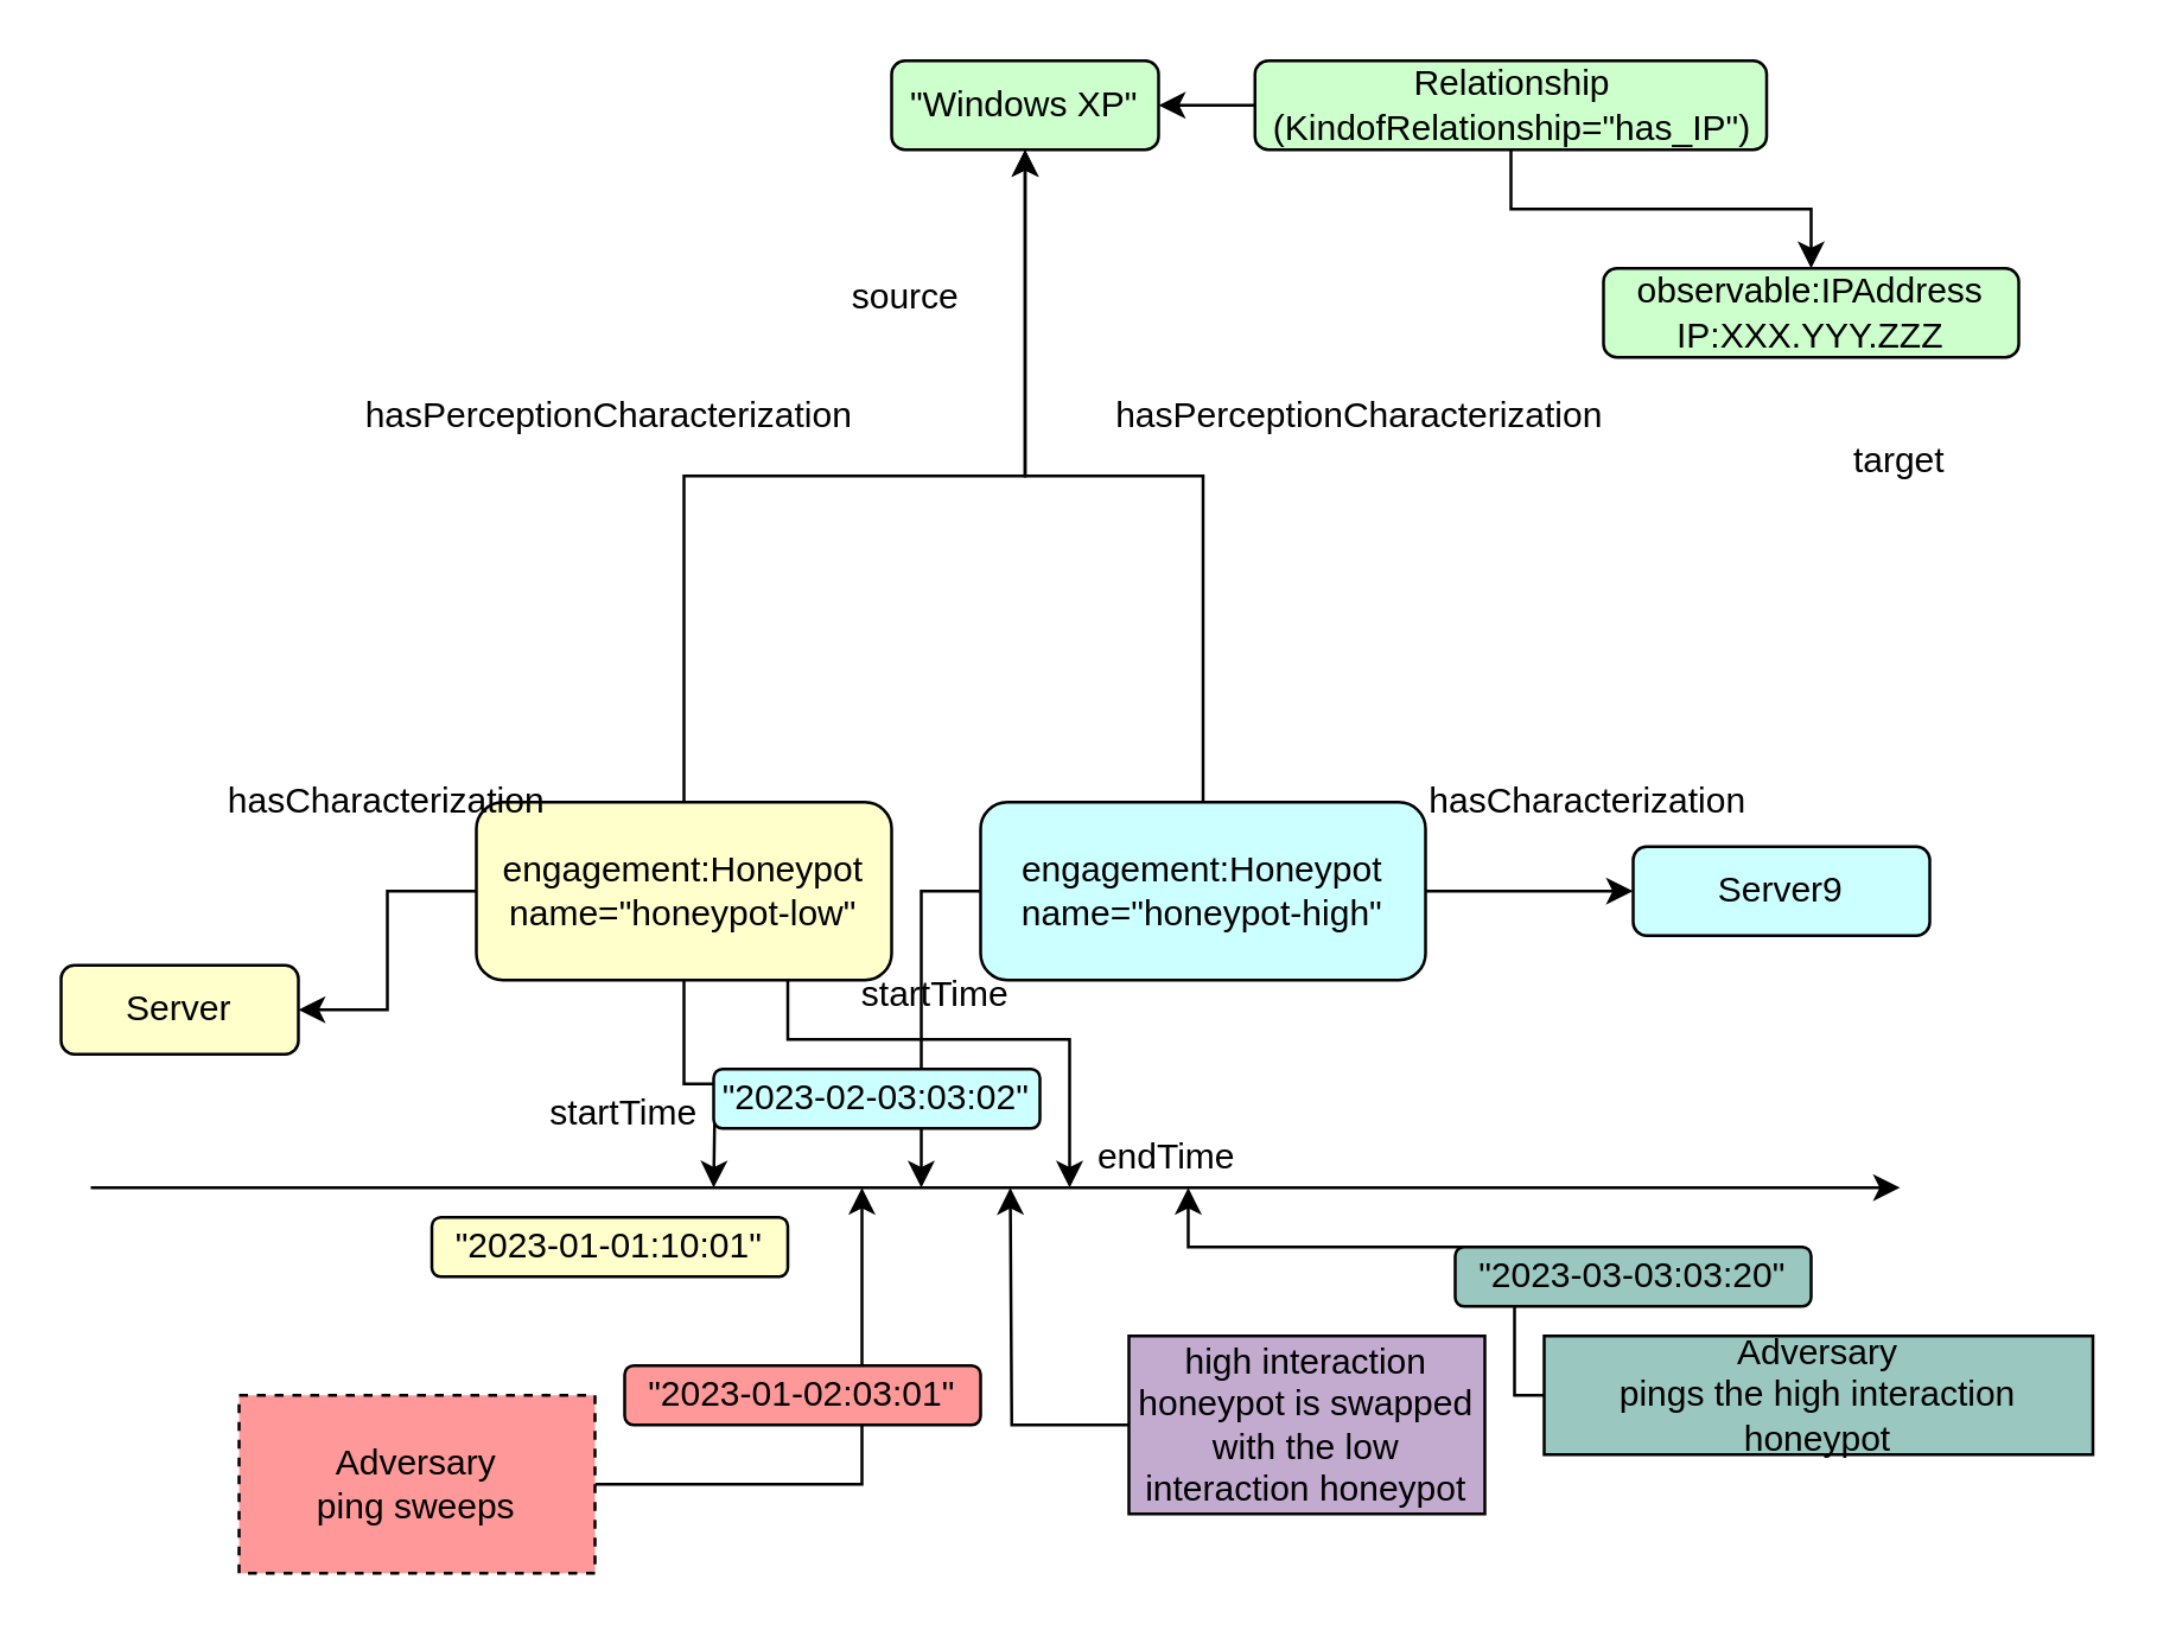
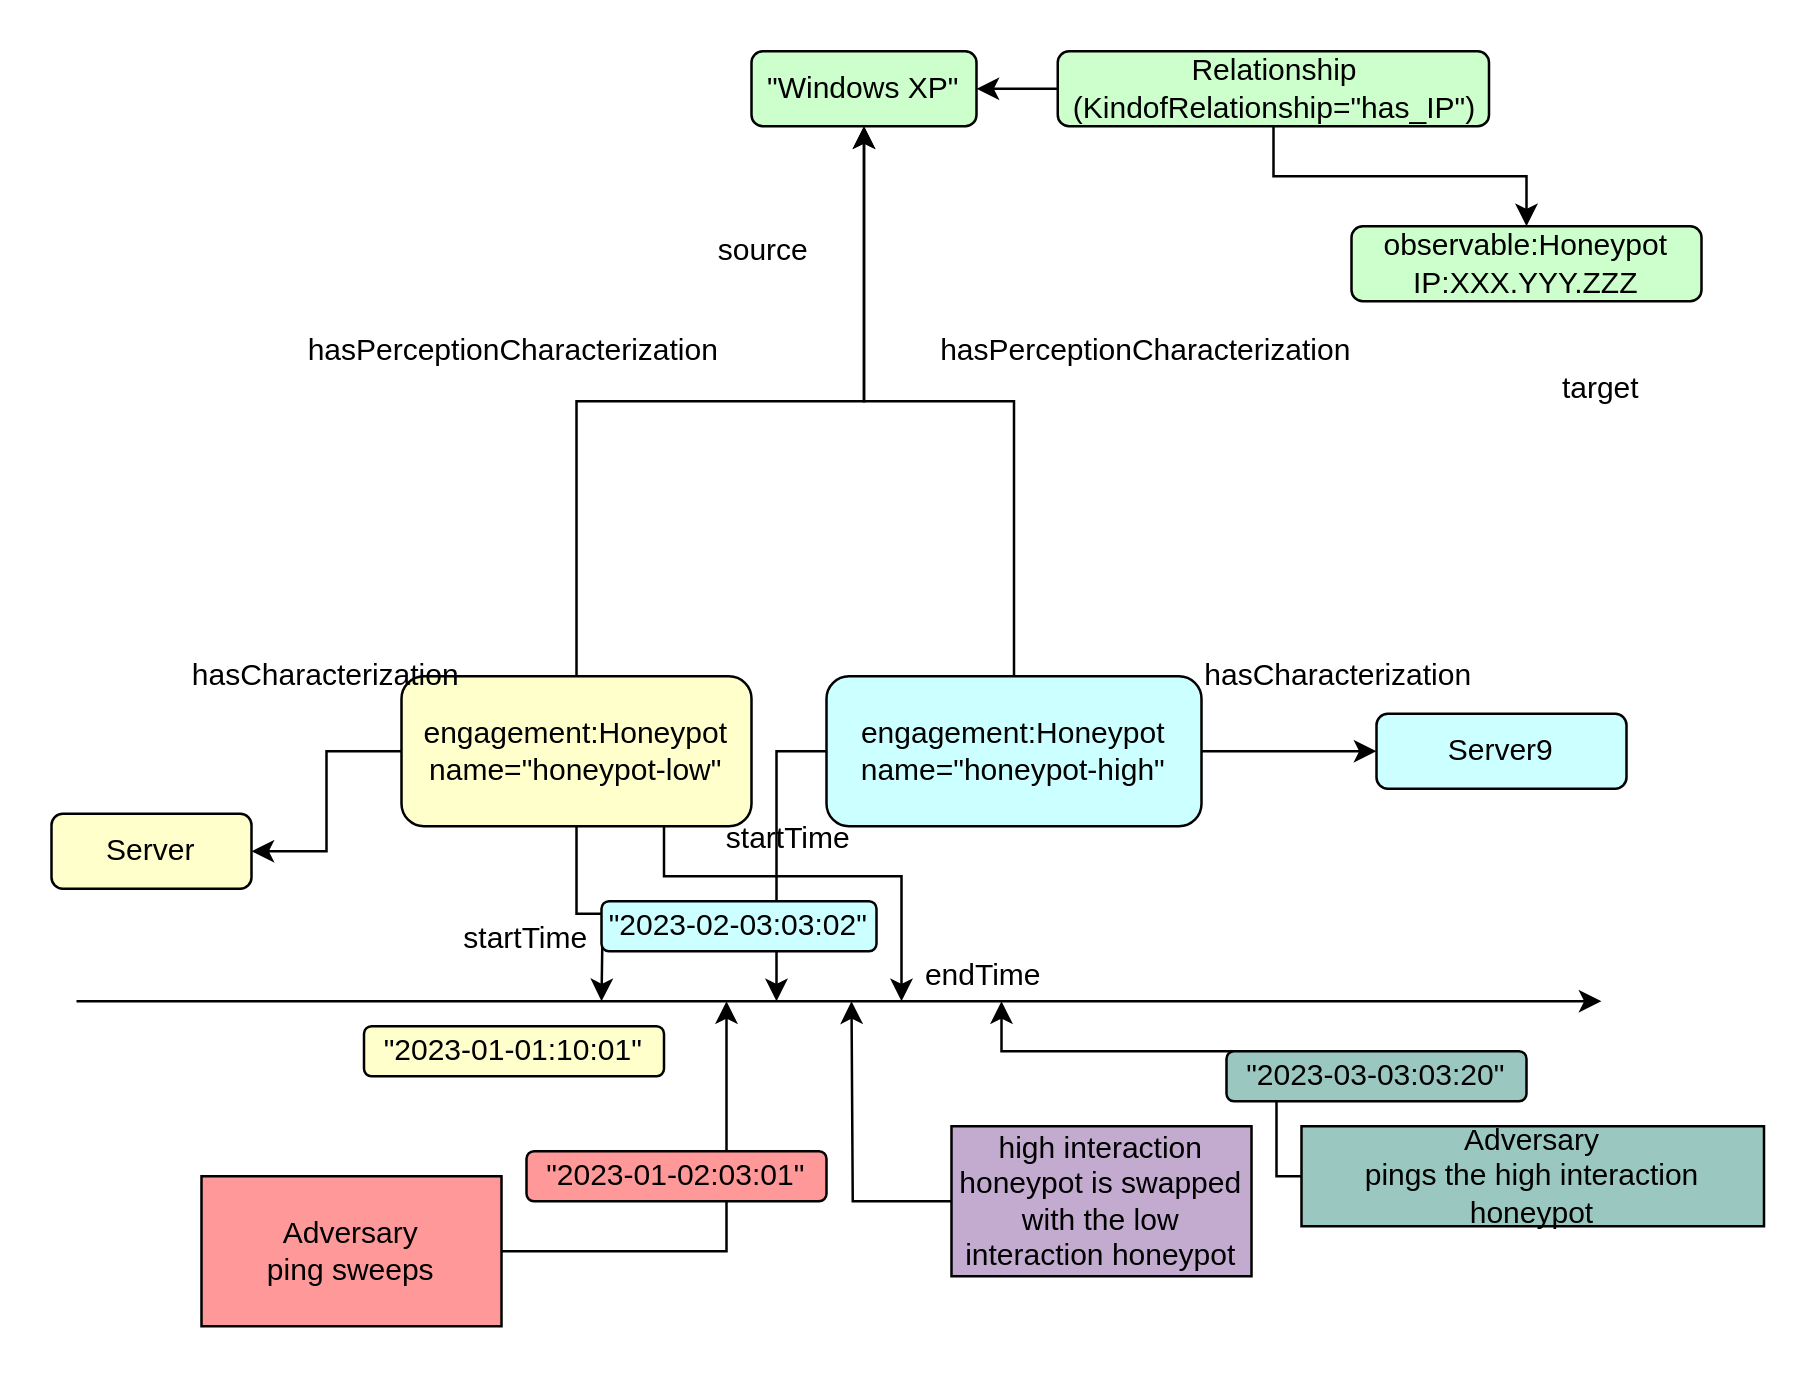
  <mxCell id="0" />
  <mxCell id="1" parent="0" />
  <mxCell id="2" style="edgeStyle=orthogonalEdgeStyle;rounded=0;orthogonalLoop=1;jettySize=auto;html=1;" parent="1" source="5" edge="1"><mxGeometry relative="1" as="geometry"><mxPoint x="240" y="400" as="targetPoint" /></mxGeometry></mxCell>
  <mxCell id="3" style="edgeStyle=orthogonalEdgeStyle;rounded=0;orthogonalLoop=1;jettySize=auto;html=1;entryX=0.5;entryY=1;entryDx=0;entryDy=0;" edge="1" parent="1" source="5" target="6"><mxGeometry relative="1" as="geometry" /></mxCell>
  <mxCell id="4" style="edgeStyle=orthogonalEdgeStyle;rounded=0;orthogonalLoop=1;jettySize=auto;html=1;entryX=1;entryY=0.5;entryDx=0;entryDy=0;" edge="1" parent="1" source="5" target="33"><mxGeometry relative="1" as="geometry" /></mxCell>
  <mxCell id="5" value="&lt;div&gt;engagement:Honeypot&lt;/div&gt;&lt;div&gt;name=&quot;honeypot-low&quot;&lt;br&gt;&lt;/div&gt;" style="rounded=1;whiteSpace=wrap;html=1;fillColor=#FFFFCC;" parent="1" vertex="1"><mxGeometry x="160" y="270" width="140" height="60" as="geometry" /></mxCell>
  <mxCell id="6" value="&quot;Windows XP&quot;" style="rounded=1;whiteSpace=wrap;html=1;fillColor=#CCFFCC;" parent="1" vertex="1"><mxGeometry x="300" y="20" width="90" height="30" as="geometry" /></mxCell>
  <mxCell id="7" value="hasPerceptionCharacterization" style="text;html=1;strokeColor=none;fillColor=none;align=center;verticalAlign=middle;whiteSpace=wrap;rounded=0;" parent="1" vertex="1"><mxGeometry x="110" y="130" width="190" height="20" as="geometry" /></mxCell>
  <mxCell id="8" style="edgeStyle=orthogonalEdgeStyle;rounded=0;orthogonalLoop=1;jettySize=auto;html=1;" parent="1" source="10" edge="1"><mxGeometry relative="1" as="geometry"><mxPoint x="310" y="400" as="targetPoint" /><Array as="points"><mxPoint x="310" y="300" /><mxPoint x="310" y="400" /></Array></mxGeometry></mxCell>
  <mxCell id="9" style="edgeStyle=orthogonalEdgeStyle;rounded=0;orthogonalLoop=1;jettySize=auto;html=1;entryX=0;entryY=0.5;entryDx=0;entryDy=0;" edge="1" parent="1" source="10" target="35"><mxGeometry relative="1" as="geometry" /></mxCell>
  <mxCell id="10" value="&lt;div&gt;engagement:Honeypot&lt;/div&gt;&lt;div&gt;name=&quot;honeypot-high&quot;&lt;br&gt;&lt;/div&gt;" style="rounded=1;whiteSpace=wrap;html=1;fillColor=#CCFFFF;" parent="1" vertex="1"><mxGeometry x="330" y="270" width="150" height="60" as="geometry" /></mxCell>
  <mxCell id="11" style="edgeStyle=orthogonalEdgeStyle;rounded=0;orthogonalLoop=1;jettySize=auto;html=1;exitX=0.5;exitY=0;exitDx=0;exitDy=0;entryX=0.5;entryY=1;entryDx=0;entryDy=0;" parent="1" source="10" target="6" edge="1"><mxGeometry relative="1" as="geometry"><mxPoint x="430" y="170" as="sourcePoint" /><mxPoint x="462.5" y="130" as="targetPoint" /></mxGeometry></mxCell>
  <mxCell id="12" value="" style="endArrow=classic;html=1;rounded=0;" parent="1" edge="1"><mxGeometry width="50" height="50" relative="1" as="geometry"><mxPoint x="30" y="400" as="sourcePoint" /><mxPoint x="640" y="400" as="targetPoint" /></mxGeometry></mxCell>
  <mxCell id="13" style="edgeStyle=orthogonalEdgeStyle;rounded=0;orthogonalLoop=1;jettySize=auto;html=1;" parent="1" source="14" edge="1"><mxGeometry relative="1" as="geometry"><mxPoint x="290" y="400" as="targetPoint" /><Array as="points"><mxPoint x="290" y="500" /><mxPoint x="290" y="400" /></Array></mxGeometry></mxCell>
- <mxCell id="14" value="&lt;div&gt;Adversary&lt;/div&gt;&lt;div&gt;ping sweeps&lt;br&gt;&lt;/div&gt;" style="rounded=0;whiteSpace=wrap;html=1;fillColor=#FF9999;dashed=1;" parent="1" vertex="1"><mxGeometry x="80" y="470" width="120" height="60" as="geometry" /></mxCell>
+ <mxCell id="14" value="&lt;div&gt;Adversary&lt;/div&gt;&lt;div&gt;ping sweeps&lt;br&gt;&lt;/div&gt;" style="rounded=0;whiteSpace=wrap;html=1;fillColor=#FF9999;" parent="1" vertex="1"><mxGeometry x="80" y="470" width="120" height="60" as="geometry" /></mxCell>
  <mxCell id="15" value="&quot;2023-01-01:10:01&quot;" style="rounded=1;whiteSpace=wrap;html=1;fillColor=#FFFFCC;" parent="1" vertex="1"><mxGeometry x="145" y="410" width="120" height="20" as="geometry" /></mxCell>
  <mxCell id="16" value="startTime" style="text;html=1;strokeColor=none;fillColor=none;align=center;verticalAlign=middle;whiteSpace=wrap;rounded=0;" parent="1" vertex="1"><mxGeometry x="180" y="360" width="60" height="30" as="geometry" /></mxCell>
  <mxCell id="17" style="edgeStyle=orthogonalEdgeStyle;rounded=0;orthogonalLoop=1;jettySize=auto;html=1;exitX=0.75;exitY=1;exitDx=0;exitDy=0;" parent="1" source="5" edge="1"><mxGeometry relative="1" as="geometry"><mxPoint x="360" y="400" as="targetPoint" /><mxPoint x="250" y="340" as="sourcePoint" /><Array as="points"><mxPoint x="270" y="350" /><mxPoint x="360" y="350" /><mxPoint x="360" y="400" /></Array></mxGeometry></mxCell>
  <mxCell id="18" value="endTime" style="text;html=1;strokeColor=none;fillColor=none;align=center;verticalAlign=middle;whiteSpace=wrap;rounded=0;" parent="1" vertex="1"><mxGeometry x="362.5" y="375" width="60" height="30" as="geometry" /></mxCell>
  <mxCell id="19" value="startTime" style="text;html=1;strokeColor=none;fillColor=none;align=center;verticalAlign=middle;whiteSpace=wrap;rounded=0;" parent="1" vertex="1"><mxGeometry x="285" y="320" width="60" height="30" as="geometry" /></mxCell>
  <mxCell id="20" style="edgeStyle=orthogonalEdgeStyle;rounded=0;orthogonalLoop=1;jettySize=auto;html=1;" parent="1" source="21" edge="1"><mxGeometry relative="1" as="geometry"><mxPoint x="340" y="400" as="targetPoint" /></mxGeometry></mxCell>
  <mxCell id="21" value="high interaction honeypot is swapped with the low interaction honeypot" style="rounded=0;whiteSpace=wrap;html=1;fillColor=#C3ABD0;" parent="1" vertex="1"><mxGeometry x="380" y="450" width="120" height="60" as="geometry" /></mxCell>
- <mxCell id="22" value="observable:IPAddress&lt;br&gt;&lt;div&gt;IP:XXX.YYY.ZZZ&lt;/div&gt;" style="rounded=1;whiteSpace=wrap;html=1;fillColor=#CCFFCC;" parent="1" vertex="1"><mxGeometry x="540" y="90" width="140" height="30" as="geometry" /></mxCell>
+ <mxCell id="22" value="observable:Honeypot&lt;br&gt;&lt;div&gt;IP:XXX.YYY.ZZZ&lt;/div&gt;" style="rounded=1;whiteSpace=wrap;html=1;fillColor=#CCFFCC;" parent="1" vertex="1"><mxGeometry x="540" y="90" width="140" height="30" as="geometry" /></mxCell>
  <mxCell id="23" value="&lt;div&gt;Adversary&lt;/div&gt;&lt;div&gt;pings the high interaction honeypot&lt;br&gt;&lt;/div&gt;" style="rounded=0;whiteSpace=wrap;html=1;fillColor=#9AC7BF;" parent="1" vertex="1"><mxGeometry x="520" y="450" width="185" height="40" as="geometry" /></mxCell>
  <mxCell id="24" style="edgeStyle=orthogonalEdgeStyle;rounded=0;orthogonalLoop=1;jettySize=auto;html=1;exitX=0;exitY=0.5;exitDx=0;exitDy=0;" parent="1" source="23" edge="1"><mxGeometry relative="1" as="geometry"><mxPoint x="400" y="400" as="targetPoint" /><mxPoint x="287.5" y="500" as="sourcePoint" /><Array as="points"><mxPoint x="510" y="420" /><mxPoint x="400" y="420" /></Array></mxGeometry></mxCell>
  <mxCell id="25" value="&lt;div&gt;&quot;2023-02-03:03:02&quot;&lt;/div&gt;" style="rounded=1;whiteSpace=wrap;html=1;fillColor=#CCFFFF;" parent="1" vertex="1"><mxGeometry x="240" y="360" width="110" height="20" as="geometry" /></mxCell>
  <mxCell id="26" value="&quot;2023-01-02:03:01&quot;" style="rounded=1;whiteSpace=wrap;html=1;fillColor=#FF9999;" parent="1" vertex="1"><mxGeometry x="210" y="460" width="120" height="20" as="geometry" /></mxCell>
  <mxCell id="27" value="&quot;2023-03-03:03:20&quot;" style="rounded=1;whiteSpace=wrap;html=1;fillColor=#9AC7BF;" parent="1" vertex="1"><mxGeometry x="490" y="420" width="120" height="20" as="geometry" /></mxCell>
  <mxCell id="28" style="edgeStyle=orthogonalEdgeStyle;rounded=0;orthogonalLoop=1;jettySize=auto;html=1;entryX=1;entryY=0.5;entryDx=0;entryDy=0;" parent="1" source="30" target="6" edge="1"><mxGeometry relative="1" as="geometry" /></mxCell>
  <mxCell id="29" style="edgeStyle=orthogonalEdgeStyle;rounded=0;orthogonalLoop=1;jettySize=auto;html=1;entryX=0.5;entryY=0;entryDx=0;entryDy=0;" parent="1" source="30" target="22" edge="1"><mxGeometry relative="1" as="geometry" /></mxCell>
  <mxCell id="30" value="&lt;div&gt;Relationship&lt;/div&gt;&lt;div&gt;(KindofRelationship=&quot;has_IP&quot;)&lt;br&gt;&lt;/div&gt;" style="rounded=1;whiteSpace=wrap;html=1;fillColor=#CCFFCC;" parent="1" vertex="1"><mxGeometry x="422.5" y="20" width="172.5" height="30" as="geometry" /></mxCell>
  <mxCell id="31" value="target" style="text;html=1;strokeColor=none;fillColor=none;align=center;verticalAlign=middle;whiteSpace=wrap;rounded=0;" parent="1" vertex="1"><mxGeometry x="580" y="145" width="120" height="20" as="geometry" /></mxCell>
  <mxCell id="32" value="source" style="text;html=1;strokeColor=none;fillColor=none;align=center;verticalAlign=middle;whiteSpace=wrap;rounded=0;" parent="1" vertex="1"><mxGeometry x="275" y="90" width="60" height="20" as="geometry" /></mxCell>
  <mxCell id="33" value="Server" style="rounded=1;whiteSpace=wrap;html=1;fillColor=#FFFFCC;" vertex="1" parent="1"><mxGeometry x="20" y="325" width="80" height="30" as="geometry" /></mxCell>
  <mxCell id="34" value="hasCharacterization" style="text;html=1;strokeColor=none;fillColor=none;align=center;verticalAlign=middle;whiteSpace=wrap;rounded=0;" vertex="1" parent="1"><mxGeometry x="475" y="260" width="120" height="20" as="geometry" /></mxCell>
  <mxCell id="35" value="Server9" style="rounded=1;whiteSpace=wrap;html=1;fillColor=#CCFFFF;" vertex="1" parent="1"><mxGeometry x="550" y="285" width="100" height="30" as="geometry" /></mxCell>
  <mxCell id="36" value="hasCharacterization" style="text;html=1;strokeColor=none;fillColor=none;align=center;verticalAlign=middle;whiteSpace=wrap;rounded=0;" vertex="1" parent="1"><mxGeometry x="70" y="260" width="120" height="20" as="geometry" /></mxCell>
  <mxCell id="37" value="hasPerceptionCharacterization" style="text;html=1;strokeColor=none;fillColor=none;align=center;verticalAlign=middle;whiteSpace=wrap;rounded=0;" vertex="1" parent="1"><mxGeometry x="362.5" y="130" width="190" height="20" as="geometry" /></mxCell>
